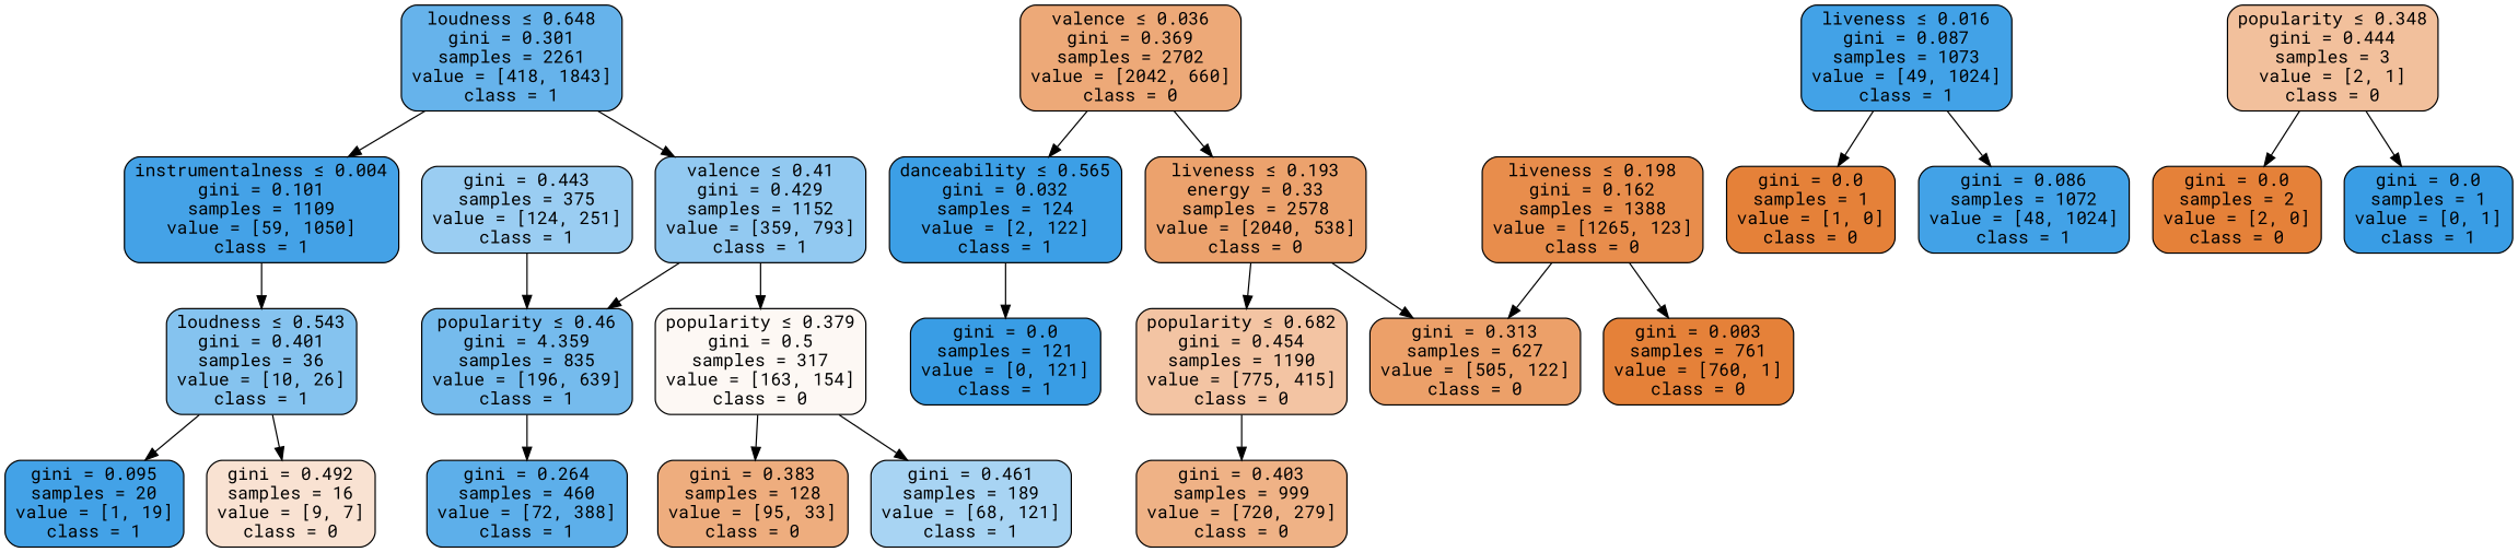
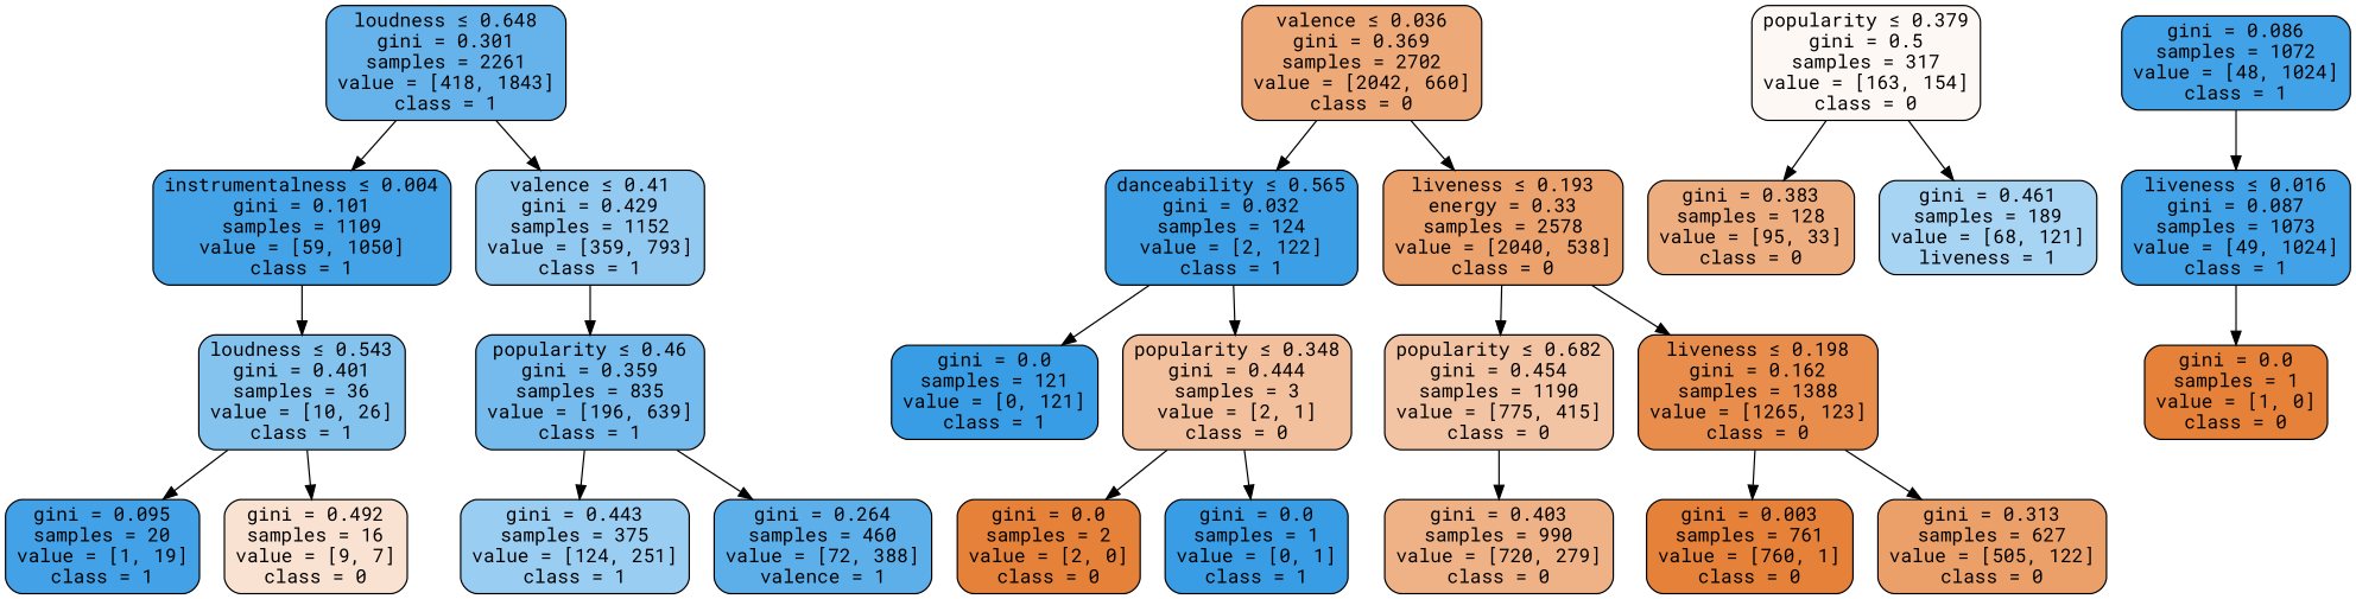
  digraph {
    fontname="Roboto Mono"
    node [color=black fillcolor="#e58139ff" fontname="Roboto Mono" shape=box style="filled, rounded"]
    edge [fontname="Roboto Mono"]
    n1 [fillcolor="#399de5c5" label=<loudness &le; 0.648<br/>gini = 0.301<br/>samples = 2261<br/>value = [418, 1843]<br/>class = 1>]
    n2 [fillcolor="#399de5f1" label=<instrumentalness &le; 0.004<br/>gini = 0.101<br/>samples = 1109<br/>value = [59, 1050]<br/>class = 1>]
    n3 [fillcolor="#399de58c" label=<valence &le; 0.41<br/>gini = 0.429<br/>samples = 1152<br/>value = [359, 793]<br/>class = 1>]
    n4 [fillcolor="#e58139ad" label=<valence &le; 0.036<br/>gini = 0.369<br/>samples = 2702<br/>value = [2042, 660]<br/>class = 0>]
    n5 [fillcolor="#399de5fb" label=<danceability &le; 0.565<br/>gini = 0.032<br/>samples = 124<br/>value = [2, 122]<br/>class = 1>]
    n6 [fillcolor="#e58139bc" label=<liveness &le; 0.193<br/>energy = 0.33<br/>samples = 2578<br/>value = [2040, 538]<br/>class = 0>]
    n7 [fillcolor="#399de59d" label=<loudness &le; 0.543<br/>gini = 0.401<br/>samples = 36<br/>value = [10, 26]<br/>class = 1>]
-   n8 [fillcolor="#399de5b1" label=<popularity &le; 0.46<br/>gini = 4.359<br/>samples = 835<br/>value = [196, 639]<br/>class = 1>]
+   n8 [fillcolor="#399de5b1" label=<popularity &le; 0.46<br/>gini = 0.359<br/>samples = 835<br/>value = [196, 639]<br/>class = 1>]
    n9 [fillcolor="#e581390e" label=<popularity &le; 0.379<br/>gini = 0.5<br/>samples = 317<br/>value = [163, 154]<br/>class = 0>]
    n10 [fillcolor="#399de5f2" label=<gini = 0.095<br/>samples = 20<br/>value = [1, 19]<br/>class = 1>]
    n11 [fillcolor="#e5813939" label=<gini = 0.492<br/>samples = 16<br/>value = [9, 7]<br/>class = 0>]
    n12 [fillcolor="#399de5f3" label=<liveness &le; 0.016<br/>gini = 0.087<br/>samples = 1073<br/>value = [49, 1024]<br/>class = 1>]
    n13 [label=<gini = 0.0<br/>samples = 1<br/>value = [1, 0]<br/>class = 0>]
    n14 [fillcolor="#399de5f3" label=<gini = 0.086<br/>samples = 1072<br/>value = [48, 1024]<br/>class = 1>]
    n15 [fillcolor="#399de581" label=<gini = 0.443<br/>samples = 375<br/>value = [124, 251]<br/>class = 1>]
-   n16 [fillcolor="#399de5d0" label=<gini = 0.264<br/>samples = 460<br/>value = [72, 388]<br/>class = 1>]
+   n16 [fillcolor="#399de5d0" label=<gini = 0.264<br/>samples = 460<br/>value = [72, 388]<br/>valence = 1>]
    n17 [fillcolor="#e58139a6" label=<gini = 0.383<br/>samples = 128<br/>value = [95, 33]<br/>class = 0>]
-   n18 [fillcolor="#399de570" label=<gini = 0.461<br/>samples = 189<br/>value = [68, 121]<br/>class = 1>]
+   n18 [fillcolor="#399de570" label=<gini = 0.461<br/>samples = 189<br/>value = [68, 121]<br/>liveness = 1>]
    n19 [fillcolor="#399de5ff" label=<gini = 0.0<br/>samples = 121<br/>value = [0, 121]<br/>class = 1>]
    n20 [fillcolor="#e581397f" label=<popularity &le; 0.348<br/>gini = 0.444<br/>samples = 3<br/>value = [2, 1]<br/>class = 0>]
    n21 [fillcolor="#e5813976" label=<popularity &le; 0.682<br/>gini = 0.454<br/>samples = 1190<br/>value = [775, 415]<br/>class = 0>]
    n22 [fillcolor="#e58139e6" label=<liveness &le; 0.198<br/>gini = 0.162<br/>samples = 1388<br/>value = [1265, 123]<br/>class = 0>]
    n23 [label=<gini = 0.0<br/>samples = 2<br/>value = [2, 0]<br/>class = 0>]
    n24 [fillcolor="#399de5ff" label=<gini = 0.0<br/>samples = 1<br/>value = [0, 1]<br/>class = 1>]
-   n25 [fillcolor="#e581399c" label=<gini = 0.403<br/>samples = 999<br/>value = [720, 279]<br/>class = 0>]
+   n25 [fillcolor="#e581399c" label=<gini = 0.403<br/>samples = 990<br/>value = [720, 279]<br/>class = 0>]
    n26 [label=<gini = 0.003<br/>samples = 761<br/>value = [760, 1]<br/>class = 0>]
    n27 [fillcolor="#e58139c1" label=<gini = 0.313<br/>samples = 627<br/>value = [505, 122]<br/>class = 0>]
    n1 -> n2
    n1 -> n3
    n2 -> n7
    n3 -> n8
-   n3 -> n9
    n4 -> n5
    n4 -> n6
    n5 -> n19
+   n5 -> n20
    n6 -> n21
-   n6 -> n27
+   n6 -> n22
    n7 -> n10
    n7 -> n11
-   n15 -> n8
+   n8 -> n15
    n8 -> n16
    n9 -> n17
    n9 -> n18
    n12 -> n13
-   n12 -> n14
+   n14 -> n12
    n20 -> n23
    n20 -> n24
    n21 -> n25
    n22 -> n26
    n22 -> n27
  }
